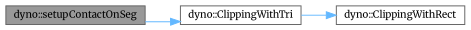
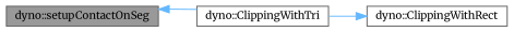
  digraph {
    fontname=Merriweather
    rankdir=LR
    node [color=grey40 fillcolor=white fontname=Merriweather fontsize=10 shape=box style=filled]
    edge [color=steelblue1 fontname=Merriweather fontsize=10 labelfontname=Helvetica labelfontsize=10 style=solid]
    n1 [color=gray40 fillcolor=grey60 fontcolor=black height=0.2 label="dyno::setupContactOnSeg" width=0.4]
    n2 [height=0.2 label="dyno::ClippingWithTri" width=0.4]
    n3 [height=0.2 label="dyno::ClippingWithRect" width=0.4]
-   n1 -> n2
+   n2 -> n1
    n2 -> n3
  }
